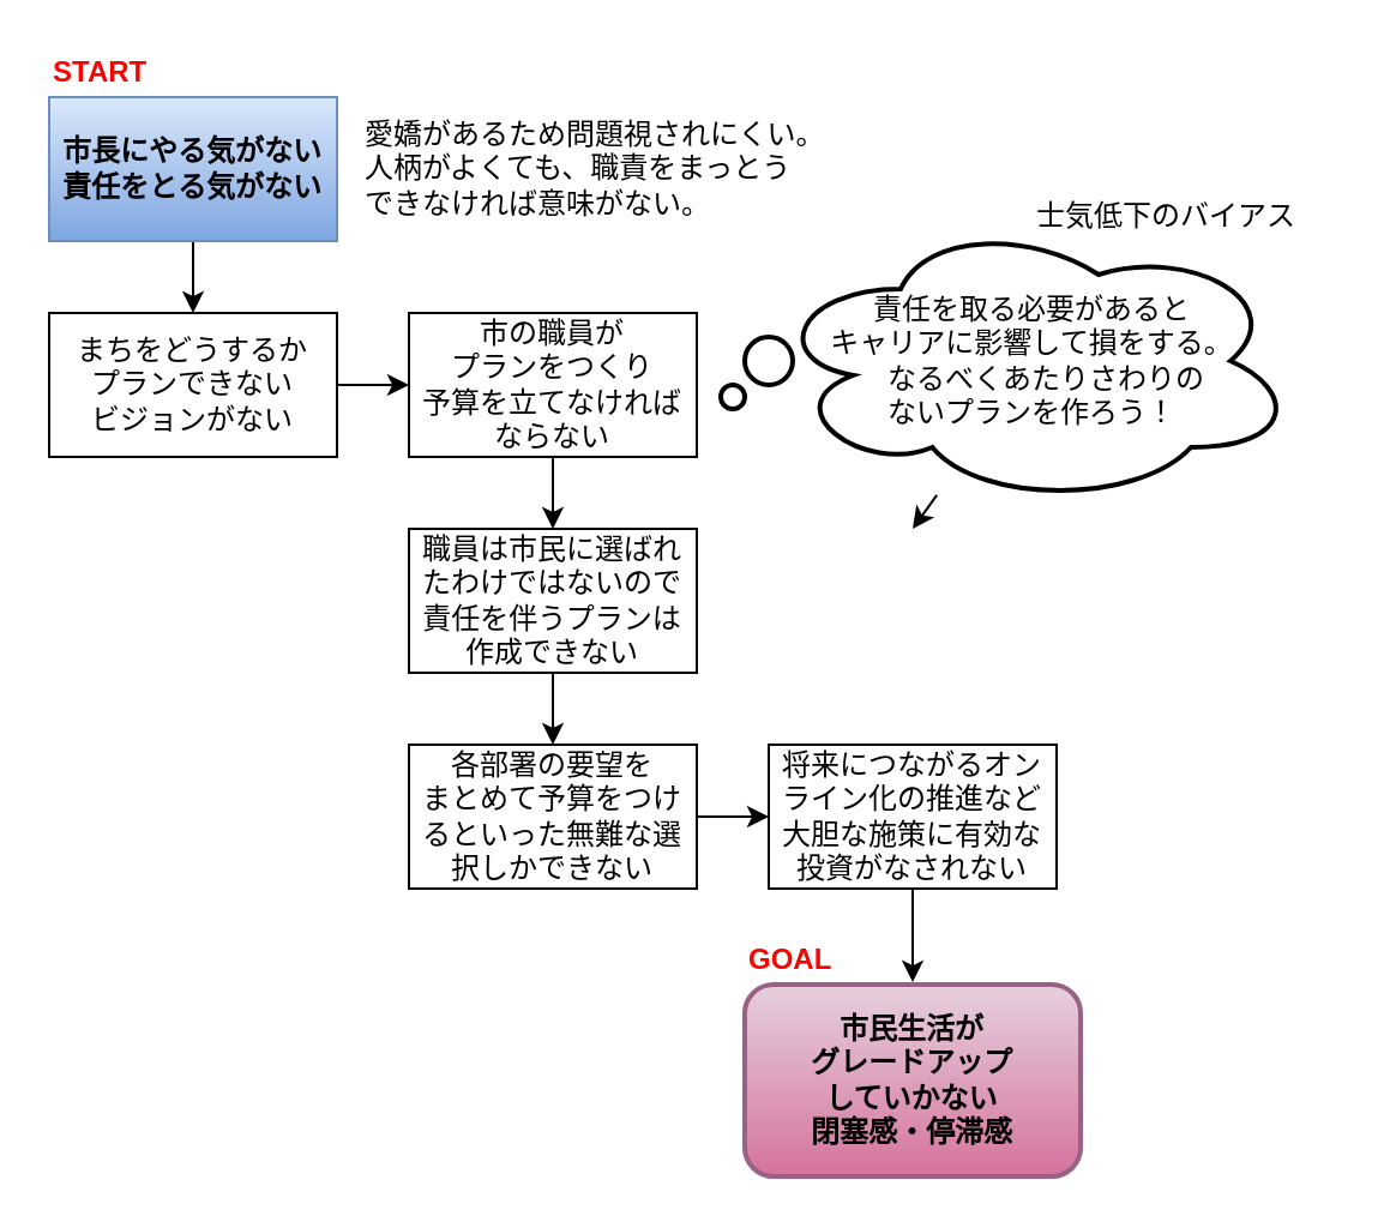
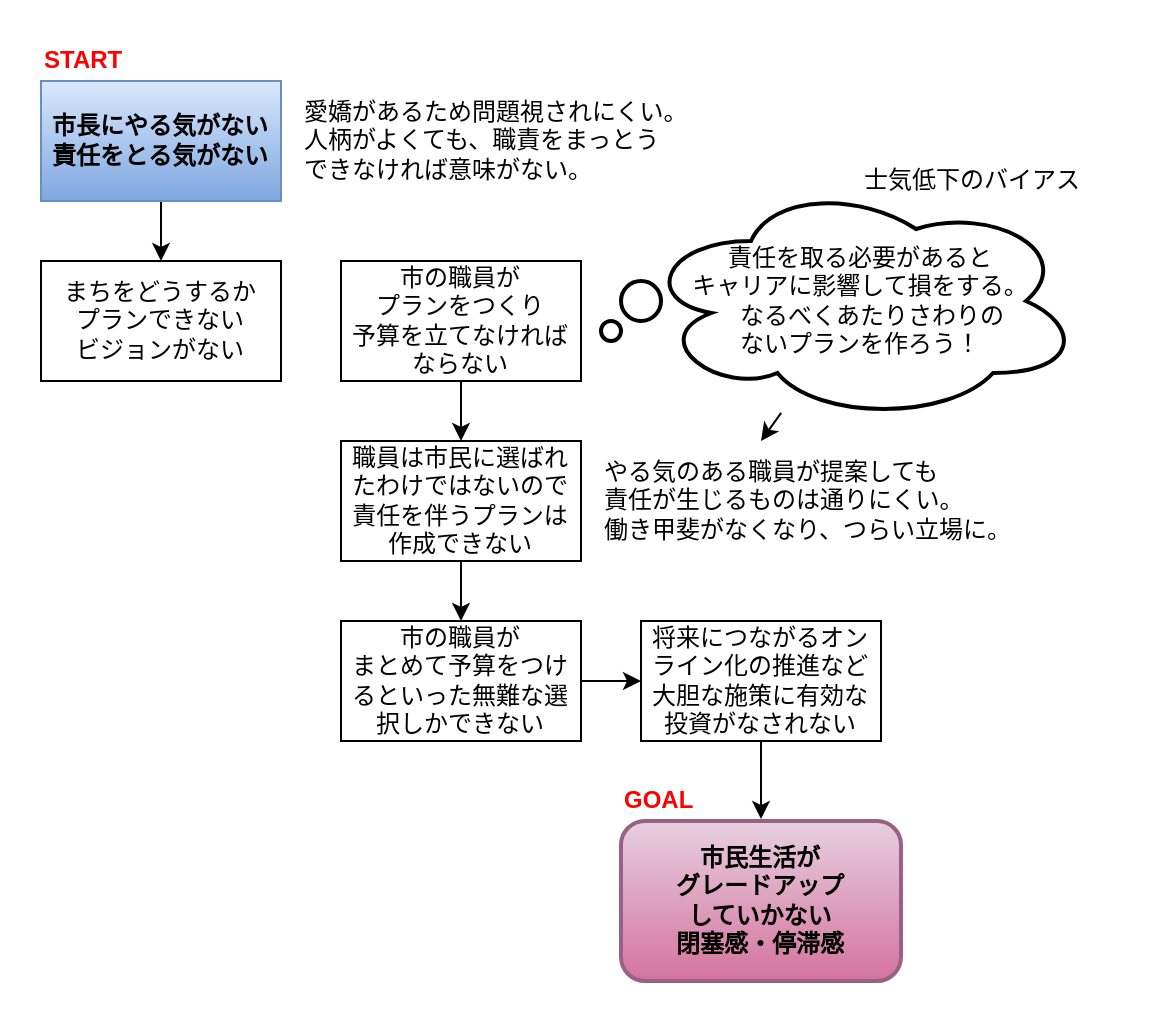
  <mxCell id="0" />
  <mxCell id="1" parent="0" />
  <mxCell id="2" style="edgeStyle=orthogonalEdgeStyle;rounded=0;orthogonalLoop=1;jettySize=auto;html=1;exitX=0.5;exitY=1;exitDx=0;exitDy=0;entryX=0.5;entryY=0;entryDx=0;entryDy=0;" edge="1" parent="1" source="3" target="5"><mxGeometry relative="1" as="geometry" /></mxCell>
  <mxCell id="3" value="市長にやる気がない&lt;br&gt;責任をとる気がない" style="rounded=0;whiteSpace=wrap;html=1;gradientColor=#7ea6e0;fillColor=#dae8fc;strokeColor=#6c8ebf;fontColor=#000000;fontStyle=1" vertex="1" parent="1"><mxGeometry x="20" y="40" width="120" height="60" as="geometry" /></mxCell>
- <mxCell id="4" style="edgeStyle=orthogonalEdgeStyle;rounded=0;orthogonalLoop=1;jettySize=auto;html=1;exitX=1;exitY=0.5;exitDx=0;exitDy=0;" edge="1" parent="1" source="5" target="7"><mxGeometry relative="1" as="geometry" /></mxCell>
  <mxCell id="5" value="まちをどうするか&lt;br&gt;プランできない&lt;br&gt;ビジョンがない" style="rounded=0;whiteSpace=wrap;html=1;fillColor=none;" vertex="1" parent="1"><mxGeometry x="20" y="130" width="120" height="60" as="geometry" /></mxCell>
  <mxCell id="6" style="edgeStyle=orthogonalEdgeStyle;rounded=0;orthogonalLoop=1;jettySize=auto;html=1;exitX=0.5;exitY=1;exitDx=0;exitDy=0;entryX=0.5;entryY=0;entryDx=0;entryDy=0;" edge="1" parent="1" source="7" target="9"><mxGeometry relative="1" as="geometry" /></mxCell>
  <mxCell id="7" value="市の職員が&lt;br&gt;プランをつくり&lt;br&gt;予算を立てなければ&lt;br&gt;ならない" style="rounded=0;whiteSpace=wrap;html=1;fillColor=none;" vertex="1" parent="1"><mxGeometry x="170" y="130" width="120" height="60" as="geometry" /></mxCell>
  <mxCell id="8" style="edgeStyle=orthogonalEdgeStyle;rounded=0;orthogonalLoop=1;jettySize=auto;html=1;exitX=0.5;exitY=1;exitDx=0;exitDy=0;entryX=0.5;entryY=0;entryDx=0;entryDy=0;" edge="1" parent="1" source="9" target="11"><mxGeometry relative="1" as="geometry" /></mxCell>
  <mxCell id="9" value="職員は市民に選ばれたわけではないので&lt;br&gt;責任を伴うプランは作成できない" style="rounded=0;whiteSpace=wrap;html=1;fillColor=none;" vertex="1" parent="1"><mxGeometry x="170" y="220" width="120" height="60" as="geometry" /></mxCell>
  <mxCell id="10" style="edgeStyle=orthogonalEdgeStyle;rounded=0;orthogonalLoop=1;jettySize=auto;html=1;exitX=1;exitY=0.5;exitDx=0;exitDy=0;" edge="1" parent="1" source="11" target="14"><mxGeometry relative="1" as="geometry"><mxPoint x="310" y="340" as="targetPoint" /></mxGeometry></mxCell>
- <mxCell id="11" value="各部署の要望を&lt;br&gt;まとめて予算をつけるといった無難な選択しかできない" style="rounded=0;whiteSpace=wrap;html=1;fillColor=none;" vertex="1" parent="1"><mxGeometry x="170" y="310" width="120" height="60" as="geometry" /></mxCell>
+ <mxCell id="11" value="市の職員が&lt;br&gt;まとめて予算をつけるといった無難な選択しかできない" style="rounded=0;whiteSpace=wrap;html=1;fillColor=none;" vertex="1" parent="1"><mxGeometry x="170" y="310" width="120" height="60" as="geometry" /></mxCell>
  <mxCell id="12" value="愛嬌があるため問題視されにくい。&lt;br&gt;人柄がよくても、職責をまっとう&lt;br&gt;できなければ意味がない。" style="text;html=1;strokeColor=none;fillColor=none;align=left;verticalAlign=middle;whiteSpace=wrap;rounded=0;" vertex="1" parent="1"><mxGeometry x="150" y="35" width="200" height="70" as="geometry" /></mxCell>
  <mxCell id="13" style="edgeStyle=orthogonalEdgeStyle;rounded=0;orthogonalLoop=1;jettySize=auto;html=1;exitX=0.5;exitY=1;exitDx=0;exitDy=0;entryX=0.5;entryY=0;entryDx=0;entryDy=0;fontColor=#000000;" edge="1" parent="1" source="14" target="15"><mxGeometry relative="1" as="geometry" /></mxCell>
  <mxCell id="14" value="将来につながるオンライン化の推進など大胆な施策に有効な投資がなされない" style="rounded=0;whiteSpace=wrap;html=1;fillColor=none;" vertex="1" parent="1"><mxGeometry x="320" y="310" width="120" height="60" as="geometry" /></mxCell>
  <mxCell id="15" value="市民生活が&lt;br&gt;グレードアップ&lt;br&gt;していかない&lt;br&gt;閉塞感・停滞感" style="whiteSpace=wrap;html=1;perimeterSpacing=1;strokeWidth=2;fillColor=#e6d0de;strokeColor=#996185;gradientColor=#d5739d;fontColor=#000000;fontStyle=1;rounded=1;" vertex="1" parent="1"><mxGeometry x="310" y="410" width="140" height="80" as="geometry" /></mxCell>
+ <mxCell id="16" value="やる気のある職員が提案しても&lt;br&gt;責任が生じるものは通りにくい。&lt;br&gt;働き甲斐がなくなり、つらい立場に。" style="text;html=1;strokeColor=none;fillColor=none;align=left;verticalAlign=middle;whiteSpace=wrap;rounded=0;" vertex="1" parent="1"><mxGeometry x="300" y="235" width="210" height="30" as="geometry" /></mxCell>
  <mxCell id="17" style="edgeStyle=none;rounded=0;orthogonalLoop=1;jettySize=auto;html=1;fontColor=#FFFFFF;" edge="1" parent="1" source="18"><mxGeometry relative="1" as="geometry"><mxPoint x="380" y="220" as="targetPoint" /></mxGeometry></mxCell>
  <mxCell id="18" value="&lt;font color=&quot;#000000&quot;&gt;&lt;span style=&quot;font-size: 12px ; font-style: normal ; font-weight: 400 ; letter-spacing: normal ; text-indent: 0px ; text-transform: none ; word-spacing: 0px ; font-family: &amp;#34;helvetica&amp;#34; ; float: none ; display: inline&quot;&gt;責任を取る必要があると&lt;br&gt;キャリアに影響して損をする。&lt;/span&gt;&lt;br style=&quot;font-size: 12px ; font-style: normal ; font-weight: 400 ; letter-spacing: normal ; text-indent: 0px ; text-transform: none ; word-spacing: 0px ; font-family: &amp;#34;helvetica&amp;#34;&quot;&gt;&lt;span style=&quot;font-size: 12px ; font-style: normal ; font-weight: 400 ; letter-spacing: normal ; text-indent: 0px ; text-transform: none ; word-spacing: 0px ; font-family: &amp;#34;helvetica&amp;#34; ; float: none ; display: inline&quot;&gt;　なるべくあたりさわりの&lt;/span&gt;&lt;br style=&quot;font-size: 12px ; font-style: normal ; font-weight: 400 ; letter-spacing: normal ; text-indent: 0px ; text-transform: none ; word-spacing: 0px ; font-family: &amp;#34;helvetica&amp;#34;&quot;&gt;&lt;/font&gt;&lt;span style=&quot;font-size: 12px ; font-style: normal ; font-weight: 400 ; letter-spacing: normal ; text-indent: 0px ; text-transform: none ; word-spacing: 0px ; font-family: &amp;#34;helvetica&amp;#34; ; float: none ; display: inline&quot;&gt;&lt;font color=&quot;#000000&quot;&gt;ないプランを作ろう！&lt;/font&gt;&lt;br&gt;&lt;/span&gt;" style="ellipse;shape=cloud;whiteSpace=wrap;html=1;strokeWidth=2;align=center;fillColor=none;" vertex="1" parent="1"><mxGeometry x="320" y="90" width="220" height="120" as="geometry" /></mxCell>
  <mxCell id="19" value="" style="ellipse;whiteSpace=wrap;html=1;aspect=fixed;strokeWidth=2;fontColor=#000000;align=center;" vertex="1" parent="1"><mxGeometry x="310" y="140" width="20" height="20" as="geometry" /></mxCell>
  <mxCell id="20" value="" style="ellipse;whiteSpace=wrap;html=1;aspect=fixed;strokeWidth=2;fontColor=#000000;align=center;" vertex="1" parent="1"><mxGeometry x="300" y="160" width="10" height="10" as="geometry" /></mxCell>
  <mxCell id="21" value="士気低下のバイアス" style="text;html=1;strokeColor=none;fillColor=none;align=left;verticalAlign=middle;whiteSpace=wrap;rounded=0;" vertex="1" parent="1"><mxGeometry x="430" y="80" width="130" height="20" as="geometry" /></mxCell>
  <mxCell id="22" value="START" style="text;html=1;strokeColor=none;fillColor=none;align=left;verticalAlign=middle;whiteSpace=wrap;rounded=0;fontStyle=1;fontColor=#FF0000;" vertex="1" parent="1"><mxGeometry x="20" y="20" width="130" height="20" as="geometry" /></mxCell>
  <mxCell id="23" value="GOAL" style="text;html=1;strokeColor=none;fillColor=none;align=left;verticalAlign=middle;whiteSpace=wrap;rounded=0;fontStyle=1;fontColor=#FF0000;" vertex="1" parent="1"><mxGeometry x="310" y="390" width="130" height="20" as="geometry" /></mxCell>
